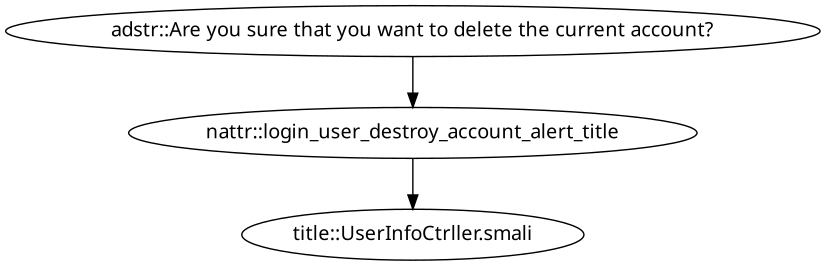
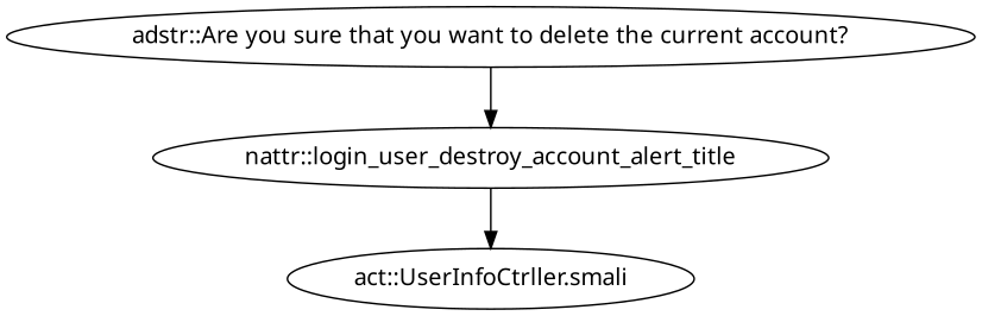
  digraph {
    fontname="Noto Sans"
    node [fontname="Noto Sans"]
    edge [fontname="Noto Sans"]
    "adstr::Are you sure that you want to delete the current account?"
    "nattr::login_user_destroy_account_alert_title"
-   "act::UserInfoCtrller.smali" [label="title::UserInfoCtrller.smali"]
+   "act::UserInfoCtrller.smali"
    "adstr::Are you sure that you want to delete the current account?" -> "nattr::login_user_destroy_account_alert_title"
    "nattr::login_user_destroy_account_alert_title" -> "act::UserInfoCtrller.smali"
  }
